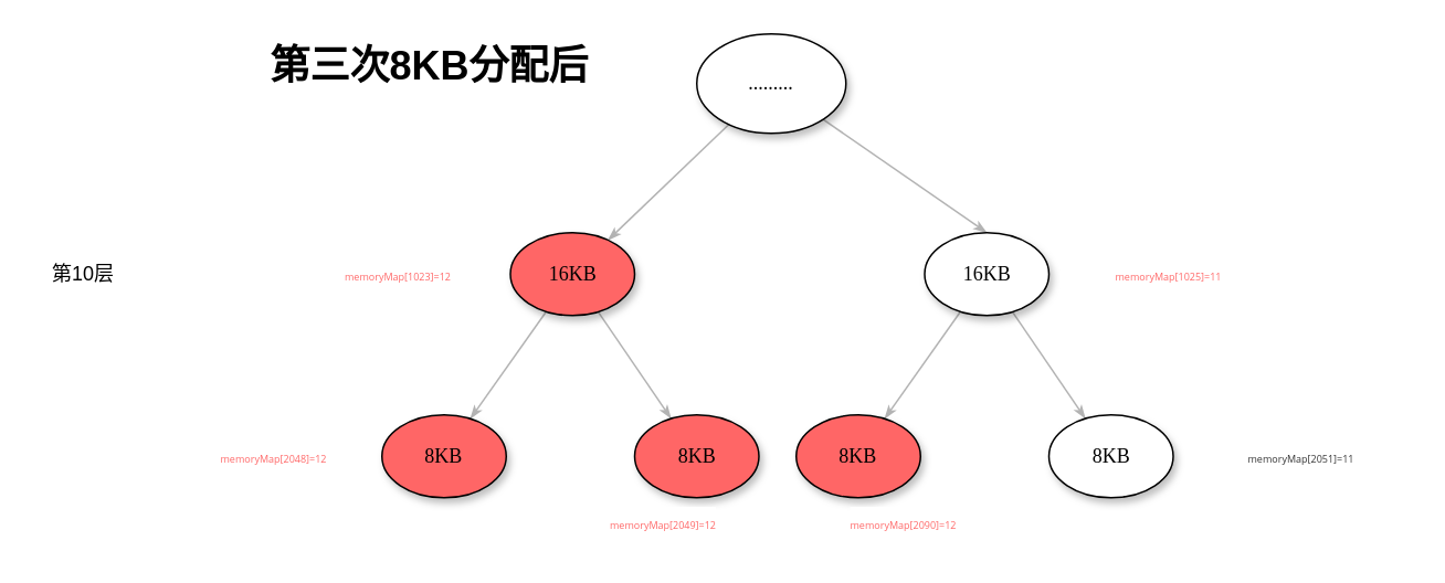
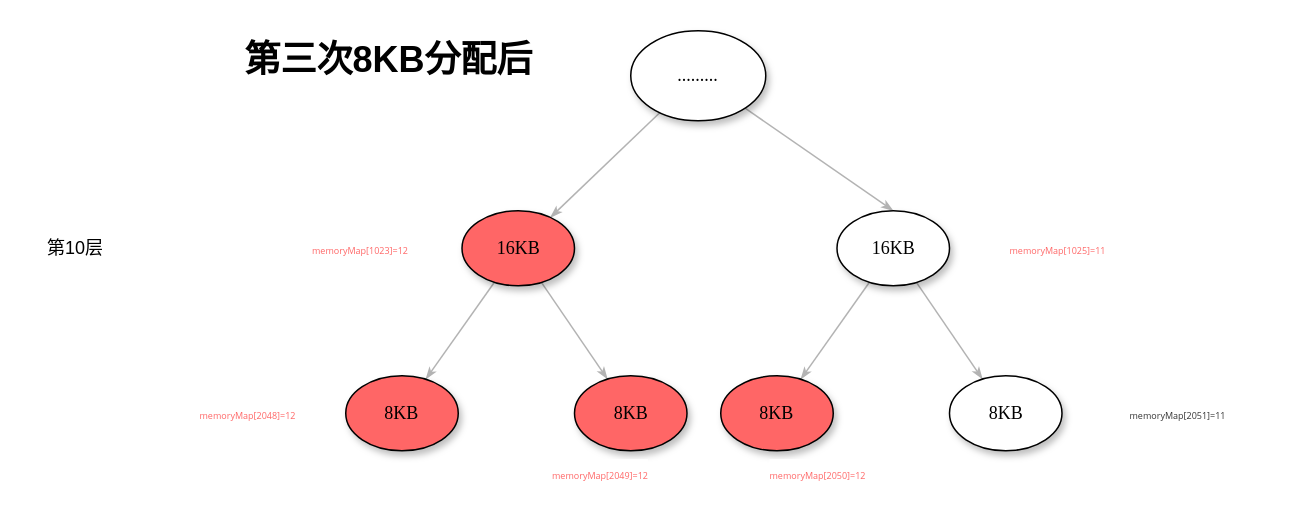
  <mxCell id="0" />
  <mxCell id="1" parent="0" />
  <mxCell id="2" style="edgeStyle=none;rounded=1;html=1;labelBackgroundColor=none;startArrow=none;startFill=0;startSize=5;endArrow=classicThin;endFill=1;endSize=5;jettySize=auto;orthogonalLoop=1;strokeColor=#B3B3B3;strokeWidth=1;fontFamily=Verdana;fontSize=12" parent="1" source="4" target="7" edge="1"><mxGeometry relative="1" as="geometry" /></mxCell>
  <mxCell id="3" value="" style="edgeStyle=none;rounded=1;html=1;labelBackgroundColor=none;startArrow=none;startFill=0;startSize=5;endArrow=classicThin;endFill=1;endSize=5;jettySize=auto;orthogonalLoop=1;strokeColor=#B3B3B3;strokeWidth=1;fontFamily=Verdana;fontSize=12;entryX=0.5;entryY=0;entryDx=0;entryDy=0;" parent="1" source="4" target="12" edge="1"><mxGeometry relative="1" as="geometry"><mxPoint x="562.016" y="136.66" as="targetPoint" /></mxGeometry></mxCell>
  <mxCell id="4" value="........." style="ellipse;whiteSpace=wrap;html=1;rounded=0;shadow=1;comic=0;labelBackgroundColor=none;strokeWidth=1;fontFamily=Verdana;fontSize=12;align=center;" parent="1" vertex="1"><mxGeometry x="420" y="20" width="90" height="60" as="geometry" /></mxCell>
  <mxCell id="5" value="" style="edgeStyle=none;rounded=1;html=1;labelBackgroundColor=none;startArrow=none;startFill=0;startSize=5;endArrow=classicThin;endFill=1;endSize=5;jettySize=auto;orthogonalLoop=1;strokeColor=#B3B3B3;strokeWidth=1;fontFamily=Verdana;fontSize=12" parent="1" source="7" target="9" edge="1"><mxGeometry relative="1" as="geometry" /></mxCell>
  <mxCell id="6" value="" style="edgeStyle=none;rounded=1;html=1;labelBackgroundColor=none;startArrow=none;startFill=0;startSize=5;endArrow=classicThin;endFill=1;endSize=5;jettySize=auto;orthogonalLoop=1;strokeColor=#B3B3B3;strokeWidth=1;fontFamily=Verdana;fontSize=12" parent="1" source="7" target="8" edge="1"><mxGeometry relative="1" as="geometry" /></mxCell>
  <mxCell id="7" value="&lt;span&gt;16KB&lt;/span&gt;" style="ellipse;whiteSpace=wrap;html=1;rounded=0;shadow=1;comic=0;labelBackgroundColor=none;strokeWidth=1;fontFamily=Verdana;fontSize=12;align=center;fillColor=#FF6666;" parent="1" vertex="1"><mxGeometry x="307.5" y="140" width="75" height="50" as="geometry" /></mxCell>
  <mxCell id="8" value="&lt;span&gt;8KB&lt;/span&gt;" style="ellipse;whiteSpace=wrap;html=1;rounded=0;shadow=1;comic=0;labelBackgroundColor=none;strokeWidth=1;fontFamily=Verdana;fontSize=12;align=center;fillColor=#FF6666;" parent="1" vertex="1"><mxGeometry x="382.5" y="250" width="75" height="50" as="geometry" /></mxCell>
  <mxCell id="9" value="&lt;span&gt;8KB&lt;br&gt;&lt;/span&gt;" style="ellipse;whiteSpace=wrap;html=1;rounded=0;shadow=1;comic=0;labelBackgroundColor=none;strokeWidth=1;fontFamily=Verdana;fontSize=12;align=center;fillColor=#FF6666;" parent="1" vertex="1"><mxGeometry x="230" y="250" width="75" height="50" as="geometry" /></mxCell>
  <mxCell id="10" value="" style="edgeStyle=none;rounded=1;html=1;labelBackgroundColor=none;startArrow=none;startFill=0;startSize=5;endArrow=classicThin;endFill=1;endSize=5;jettySize=auto;orthogonalLoop=1;strokeColor=#B3B3B3;strokeWidth=1;fontFamily=Verdana;fontSize=12" parent="1" source="12" target="14" edge="1"><mxGeometry relative="1" as="geometry" /></mxCell>
  <mxCell id="11" value="" style="edgeStyle=none;rounded=1;html=1;labelBackgroundColor=none;startArrow=none;startFill=0;startSize=5;endArrow=classicThin;endFill=1;endSize=5;jettySize=auto;orthogonalLoop=1;strokeColor=#B3B3B3;strokeWidth=1;fontFamily=Verdana;fontSize=12" parent="1" source="12" target="13" edge="1"><mxGeometry relative="1" as="geometry" /></mxCell>
  <mxCell id="12" value="&lt;span&gt;16KB&lt;/span&gt;" style="ellipse;whiteSpace=wrap;html=1;rounded=0;shadow=1;comic=0;labelBackgroundColor=none;strokeWidth=1;fontFamily=Verdana;fontSize=12;align=center;" parent="1" vertex="1"><mxGeometry x="557.5" y="140" width="75" height="50" as="geometry" /></mxCell>
  <mxCell id="13" value="&lt;span&gt;8KB&lt;/span&gt;" style="ellipse;whiteSpace=wrap;html=1;rounded=0;shadow=1;comic=0;labelBackgroundColor=none;strokeWidth=1;fontFamily=Verdana;fontSize=12;align=center;" parent="1" vertex="1"><mxGeometry x="632.5" y="250" width="75" height="50" as="geometry" /></mxCell>
  <mxCell id="14" value="&lt;span&gt;8KB&lt;br&gt;&lt;/span&gt;" style="ellipse;whiteSpace=wrap;html=1;rounded=0;shadow=1;comic=0;labelBackgroundColor=none;strokeWidth=1;fontFamily=Verdana;fontSize=12;align=center;fillColor=#FF6666;" parent="1" vertex="1"><mxGeometry x="480" y="250" width="75" height="50" as="geometry" /></mxCell>
  <mxCell id="15" value="&lt;span style=&quot;font-family: &amp;#34;open sans&amp;#34; , &amp;#34;clear sans&amp;#34; , &amp;#34;helvetica neue&amp;#34; , &amp;#34;helvetica&amp;#34; , &amp;#34;arial&amp;#34; , sans-serif ; background-color: rgb(255 , 255 , 255)&quot;&gt;&lt;font style=&quot;font-size: 6px&quot; color=&quot;#ff6666&quot;&gt;memoryMap[1023]=12&lt;/font&gt;&lt;/span&gt;" style="text;html=1;strokeColor=none;fillColor=none;align=center;verticalAlign=middle;whiteSpace=wrap;rounded=0;" parent="1" vertex="1"><mxGeometry x="175" y="152.5" width="130" height="25" as="geometry" /></mxCell>
  <mxCell id="16" value="&lt;span style=&quot;font-family: &amp;#34;open sans&amp;#34; , &amp;#34;clear sans&amp;#34; , &amp;#34;helvetica neue&amp;#34; , &amp;#34;helvetica&amp;#34; , &amp;#34;arial&amp;#34; , sans-serif ; background-color: rgb(255 , 255 , 255)&quot;&gt;&lt;font style=&quot;font-size: 6px&quot; color=&quot;#ff6666&quot;&gt;memoryMap[2048]=12&lt;/font&gt;&lt;/span&gt;" style="text;html=1;strokeColor=none;fillColor=none;align=center;verticalAlign=middle;whiteSpace=wrap;rounded=0;" parent="1" vertex="1"><mxGeometry x="100" y="260" width="130" height="30" as="geometry" /></mxCell>
  <mxCell id="17" value="&lt;span style=&quot;font-family: &amp;#34;open sans&amp;#34; , &amp;#34;clear sans&amp;#34; , &amp;#34;helvetica neue&amp;#34; , &amp;#34;helvetica&amp;#34; , &amp;#34;arial&amp;#34; , sans-serif ; background-color: rgb(255 , 255 , 255)&quot;&gt;&lt;font style=&quot;font-size: 6px&quot; color=&quot;#ff6666&quot;&gt;memoryMap[1025]=11&lt;/font&gt;&lt;/span&gt;" style="text;html=1;strokeColor=none;fillColor=none;align=center;verticalAlign=middle;whiteSpace=wrap;rounded=0;" parent="1" vertex="1"><mxGeometry x="640" y="152.5" width="130" height="25" as="geometry" /></mxCell>
  <mxCell id="18" value="&lt;span style=&quot;font-family: &amp;#34;open sans&amp;#34; , &amp;#34;clear sans&amp;#34; , &amp;#34;helvetica neue&amp;#34; , &amp;#34;helvetica&amp;#34; , &amp;#34;arial&amp;#34; , sans-serif ; background-color: rgb(255 , 255 , 255)&quot;&gt;&lt;font style=&quot;font-size: 6px&quot; color=&quot;#ff6666&quot;&gt;memoryMap[2049]=12&lt;/font&gt;&lt;/span&gt;" style="text;html=1;strokeColor=none;fillColor=none;align=center;verticalAlign=middle;whiteSpace=wrap;rounded=0;" parent="1" vertex="1"><mxGeometry x="335" y="300" width="130" height="30" as="geometry" /></mxCell>
- <mxCell id="19" value="&lt;span style=&quot;font-family: &amp;#34;open sans&amp;#34; , &amp;#34;clear sans&amp;#34; , &amp;#34;helvetica neue&amp;#34; , &amp;#34;helvetica&amp;#34; , &amp;#34;arial&amp;#34; , sans-serif ; background-color: rgb(255 , 255 , 255)&quot;&gt;&lt;font style=&quot;font-size: 6px&quot; color=&quot;#ff6666&quot;&gt;memoryMap[2090]=12&lt;/font&gt;&lt;/span&gt;" style="text;html=1;strokeColor=none;fillColor=none;align=center;verticalAlign=middle;whiteSpace=wrap;rounded=0;" parent="1" vertex="1"><mxGeometry x="480" y="300" width="130" height="30" as="geometry" /></mxCell>
+ <mxCell id="19" value="&lt;span style=&quot;font-family: &amp;#34;open sans&amp;#34; , &amp;#34;clear sans&amp;#34; , &amp;#34;helvetica neue&amp;#34; , &amp;#34;helvetica&amp;#34; , &amp;#34;arial&amp;#34; , sans-serif ; background-color: rgb(255 , 255 , 255)&quot;&gt;&lt;font style=&quot;font-size: 6px&quot; color=&quot;#ff6666&quot;&gt;memoryMap[2050]=12&lt;/font&gt;&lt;/span&gt;" style="text;html=1;strokeColor=none;fillColor=none;align=center;verticalAlign=middle;whiteSpace=wrap;rounded=0;" parent="1" vertex="1"><mxGeometry x="480" y="300" width="130" height="30" as="geometry" /></mxCell>
  <mxCell id="20" value="&lt;span style=&quot;color: rgb(51 , 51 , 51) ; font-family: &amp;#34;open sans&amp;#34; , &amp;#34;clear sans&amp;#34; , &amp;#34;helvetica neue&amp;#34; , &amp;#34;helvetica&amp;#34; , &amp;#34;arial&amp;#34; , sans-serif ; background-color: rgb(255 , 255 , 255)&quot;&gt;&lt;font style=&quot;font-size: 6px&quot;&gt;memoryMap[2051]=11&lt;/font&gt;&lt;/span&gt;" style="text;html=1;strokeColor=none;fillColor=none;align=center;verticalAlign=middle;whiteSpace=wrap;rounded=0;" parent="1" vertex="1"><mxGeometry x="720" y="260" width="130" height="30" as="geometry" /></mxCell>
  <mxCell id="21" value="第10层" style="text;html=1;strokeColor=none;fillColor=none;align=center;verticalAlign=middle;whiteSpace=wrap;rounded=0;" parent="1" vertex="1"><mxGeometry x="20" y="152.5" width="60" height="25" as="geometry" /></mxCell>
  <mxCell id="22" value="&lt;h1&gt;第三次8KB分配后&lt;/h1&gt;" style="text;html=1;strokeColor=none;fillColor=none;spacing=5;spacingTop=-20;whiteSpace=wrap;overflow=hidden;rounded=0;" parent="1" vertex="1"><mxGeometry x="157.5" y="20" width="220" height="40" as="geometry" /></mxCell>
